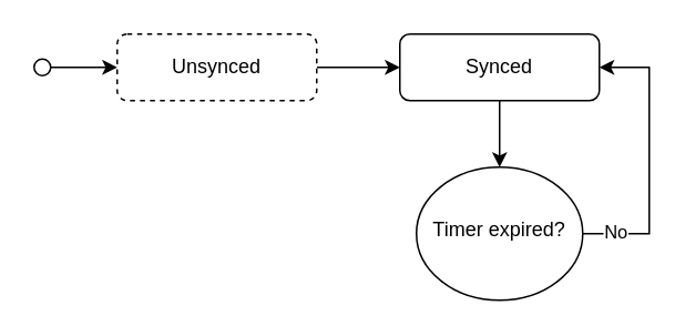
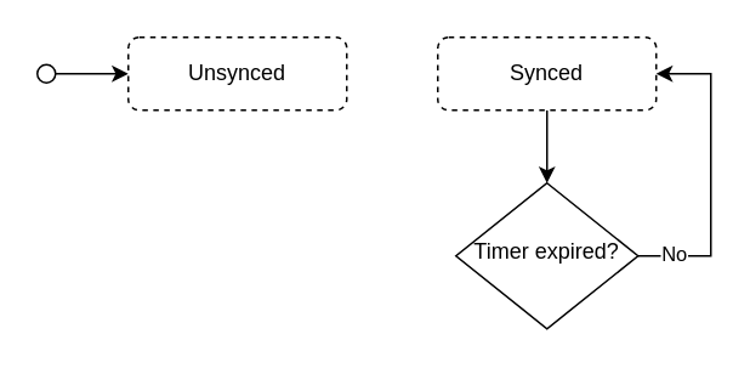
  <mxCell id="0" />
  <mxCell id="1" parent="0" />
  <mxCell id="2" value="" style="edgeStyle=orthogonalEdgeStyle;rounded=0;orthogonalLoop=1;jettySize=auto;html=1;" edge="1" parent="1" source="3" target="5"><mxGeometry relative="1" as="geometry" /></mxCell>
  <mxCell id="3" value="" style="shape=ellipse;html=1;fontSize=18;" vertex="1" parent="1"><mxGeometry x="20" y="35" width="10" height="10" as="geometry" /></mxCell>
- <mxCell id="4" value="" style="edgeStyle=orthogonalEdgeStyle;rounded=0;orthogonalLoop=1;jettySize=auto;html=1;" edge="1" parent="1" source="5" target="10"><mxGeometry relative="1" as="geometry" /></mxCell>
  <mxCell id="5" value="Unsynced" style="rounded=1;whiteSpace=wrap;html=1;fontSize=12;glass=0;strokeWidth=1;shadow=0;dashed=1;" vertex="1" parent="1"><mxGeometry x="70" y="20" width="120" height="40" as="geometry" /></mxCell>
  <mxCell id="6" style="edgeStyle=orthogonalEdgeStyle;rounded=0;orthogonalLoop=1;jettySize=auto;html=1;exitX=1;exitY=0.5;exitDx=0;exitDy=0;entryX=1;entryY=0.5;entryDx=0;entryDy=0;" edge="1" parent="1" source="8" target="10"><mxGeometry relative="1" as="geometry"><Array as="points"><mxPoint x="390" y="140" /><mxPoint x="390" y="40" /></Array></mxGeometry></mxCell>
  <mxCell id="7" value="No" style="edgeLabel;html=1;align=center;verticalAlign=middle;resizable=0;points=[];" vertex="1" connectable="0" parent="6"><mxGeometry x="-0.776" relative="1" as="geometry"><mxPoint y="-2" as="offset" /></mxGeometry></mxCell>
- <mxCell id="8" value="Timer expired?" style="ellipse;whiteSpace=wrap;html=1;shadow=0;fontFamily=Helvetica;fontSize=12;align=center;strokeWidth=1;spacing=6;spacingTop=-4;" vertex="1" parent="1"><mxGeometry x="250" y="100" width="100" height="80" as="geometry" /></mxCell>
+ <mxCell id="8" value="Timer expired?" style="rhombus;whiteSpace=wrap;html=1;shadow=0;fontFamily=Helvetica;fontSize=12;align=center;strokeWidth=1;spacing=6;spacingTop=-4;" vertex="1" parent="1"><mxGeometry x="250" y="100" width="100" height="80" as="geometry" /></mxCell>
  <mxCell id="9" value="" style="edgeStyle=orthogonalEdgeStyle;rounded=0;orthogonalLoop=1;jettySize=auto;html=1;" edge="1" parent="1" source="10" target="8"><mxGeometry relative="1" as="geometry" /></mxCell>
- <mxCell id="10" value="Synced" style="rounded=1;whiteSpace=wrap;html=1;fontSize=12;glass=0;strokeWidth=1;shadow=0;" vertex="1" parent="1"><mxGeometry x="240" y="20" width="120" height="40" as="geometry" /></mxCell>
+ <mxCell id="10" value="Synced" style="rounded=1;whiteSpace=wrap;html=1;fontSize=12;glass=0;strokeWidth=1;shadow=0;dashed=1;" vertex="1" parent="1"><mxGeometry x="240" y="20" width="120" height="40" as="geometry" /></mxCell>
